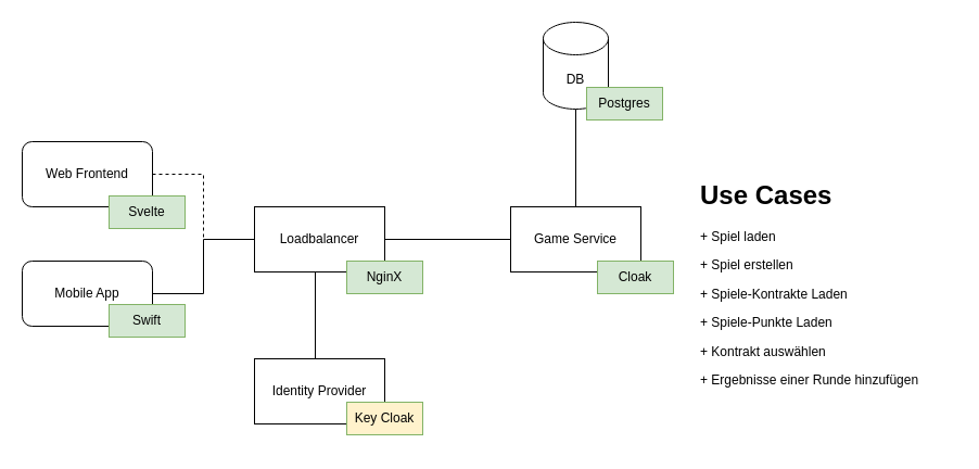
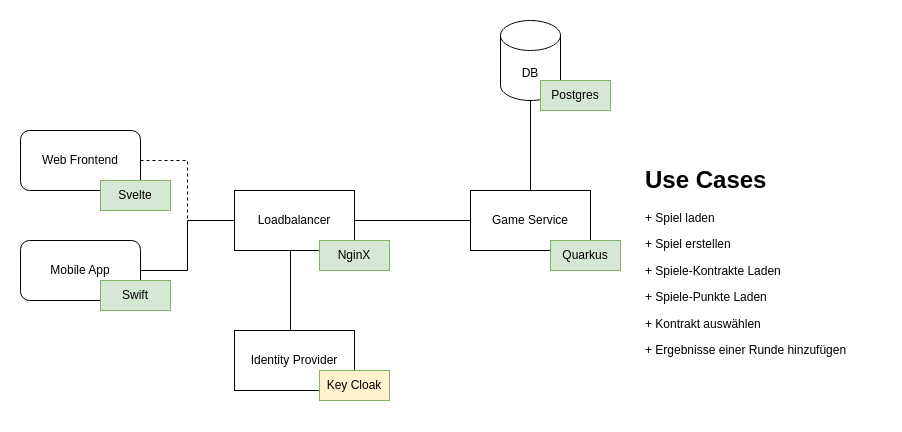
  <mxCell id="0" />
  <mxCell id="1" parent="0" />
  <mxCell id="2" style="edgeStyle=orthogonalEdgeStyle;rounded=0;orthogonalLoop=1;jettySize=auto;html=1;entryX=0;entryY=0.5;entryDx=0;entryDy=0;endArrow=none;endFill=0;dashed=1;" edge="1" parent="1" source="3" target="8"><mxGeometry relative="1" as="geometry" /></mxCell>
  <mxCell id="3" value="Web Frontend" style="rounded=1;whiteSpace=wrap;html=1;" vertex="1" parent="1"><mxGeometry x="20" y="130" width="120" height="60" as="geometry" /></mxCell>
  <mxCell id="4" style="edgeStyle=orthogonalEdgeStyle;rounded=0;orthogonalLoop=1;jettySize=auto;html=1;entryX=0;entryY=0.5;entryDx=0;entryDy=0;endArrow=none;endFill=0;" edge="1" parent="1" source="5" target="8"><mxGeometry relative="1" as="geometry" /></mxCell>
  <mxCell id="5" value="Mobile App" style="rounded=1;whiteSpace=wrap;html=1;" vertex="1" parent="1"><mxGeometry x="20" y="240" width="120" height="60" as="geometry" /></mxCell>
  <mxCell id="6" style="edgeStyle=orthogonalEdgeStyle;rounded=0;orthogonalLoop=1;jettySize=auto;html=1;entryX=0.75;entryY=0;entryDx=0;entryDy=0;endArrow=none;endFill=0;" edge="1" parent="1" source="8" target="11"><mxGeometry relative="1" as="geometry"><Array as="points"><mxPoint x="290" y="330" /></Array></mxGeometry></mxCell>
  <mxCell id="7" style="edgeStyle=orthogonalEdgeStyle;rounded=0;orthogonalLoop=1;jettySize=auto;html=1;endArrow=none;endFill=0;" edge="1" parent="1" source="8" target="10"><mxGeometry relative="1" as="geometry" /></mxCell>
  <mxCell id="8" value="Loadbalancer" style="rounded=0;whiteSpace=wrap;html=1;" vertex="1" parent="1"><mxGeometry x="234" y="190" width="120" height="60" as="geometry" /></mxCell>
  <mxCell id="9" style="edgeStyle=orthogonalEdgeStyle;rounded=0;orthogonalLoop=1;jettySize=auto;html=1;endArrow=none;endFill=0;" edge="1" parent="1" source="10" target="12"><mxGeometry relative="1" as="geometry" /></mxCell>
  <mxCell id="10" value="Game Service" style="rounded=0;whiteSpace=wrap;html=1;" vertex="1" parent="1"><mxGeometry x="470" y="190" width="120" height="60" as="geometry" /></mxCell>
  <mxCell id="11" value="Identity Provider" style="rounded=0;whiteSpace=wrap;html=1;" vertex="1" parent="1"><mxGeometry x="234" y="330" width="120" height="60" as="geometry" /></mxCell>
  <mxCell id="12" value="DB" style="shape=cylinder3;whiteSpace=wrap;html=1;boundedLbl=1;backgroundOutline=1;size=15;" vertex="1" parent="1"><mxGeometry x="500" y="20" width="60" height="80" as="geometry" /></mxCell>
  <mxCell id="13" value="Svelte" style="rounded=0;whiteSpace=wrap;html=1;fillColor=#d5e8d4;strokeColor=#82b366;" vertex="1" parent="1"><mxGeometry x="100" y="180" width="70" height="30" as="geometry" /></mxCell>
- <mxCell id="14" value="Cloak" style="rounded=0;whiteSpace=wrap;html=1;fillColor=#d5e8d4;strokeColor=#82b366;" vertex="1" parent="1"><mxGeometry x="550" y="240" width="70" height="30" as="geometry" /></mxCell>
+ <mxCell id="14" value="Quarkus" style="rounded=0;whiteSpace=wrap;html=1;fillColor=#d5e8d4;strokeColor=#82b366;" vertex="1" parent="1"><mxGeometry x="550" y="240" width="70" height="30" as="geometry" /></mxCell>
  <mxCell id="15" value="Key Cloak" style="rounded=0;whiteSpace=wrap;html=1;fillColor=#fff2cc;strokeColor=#82b366;" vertex="1" parent="1"><mxGeometry x="319" y="370" width="70" height="30" as="geometry" /></mxCell>
  <mxCell id="16" value="NginX" style="rounded=0;whiteSpace=wrap;html=1;fillColor=#d5e8d4;strokeColor=#82b366;" vertex="1" parent="1"><mxGeometry x="319" y="240" width="70" height="30" as="geometry" /></mxCell>
  <mxCell id="17" value="Swift" style="rounded=0;whiteSpace=wrap;html=1;fillColor=#d5e8d4;strokeColor=#82b366;" vertex="1" parent="1"><mxGeometry x="100" y="280" width="70" height="30" as="geometry" /></mxCell>
  <mxCell id="18" value="Postgres" style="rounded=0;whiteSpace=wrap;html=1;fillColor=#d5e8d4;strokeColor=#82b366;" vertex="1" parent="1"><mxGeometry x="540" y="80" width="70" height="30" as="geometry" /></mxCell>
  <mxCell id="19" value="&lt;h1&gt;Use Cases&lt;/h1&gt;&lt;p&gt;+ Spiel laden&lt;/p&gt;&lt;p&gt;+ Spiel erstellen&lt;/p&gt;&lt;p&gt;+ Spiele-Kontrakte Laden&lt;/p&gt;&lt;p&gt;+ Spiele-Punkte Laden&lt;/p&gt;&lt;p&gt;+ Kontrakt auswählen&lt;/p&gt;&lt;p&gt;+ Ergebnisse einer Runde hinzufügen&lt;/p&gt;" style="text;html=1;strokeColor=none;fillColor=none;spacing=5;spacingTop=-20;whiteSpace=wrap;overflow=hidden;rounded=0;" vertex="1" parent="1"><mxGeometry x="640" y="160" width="240" height="250" as="geometry" /></mxCell>
